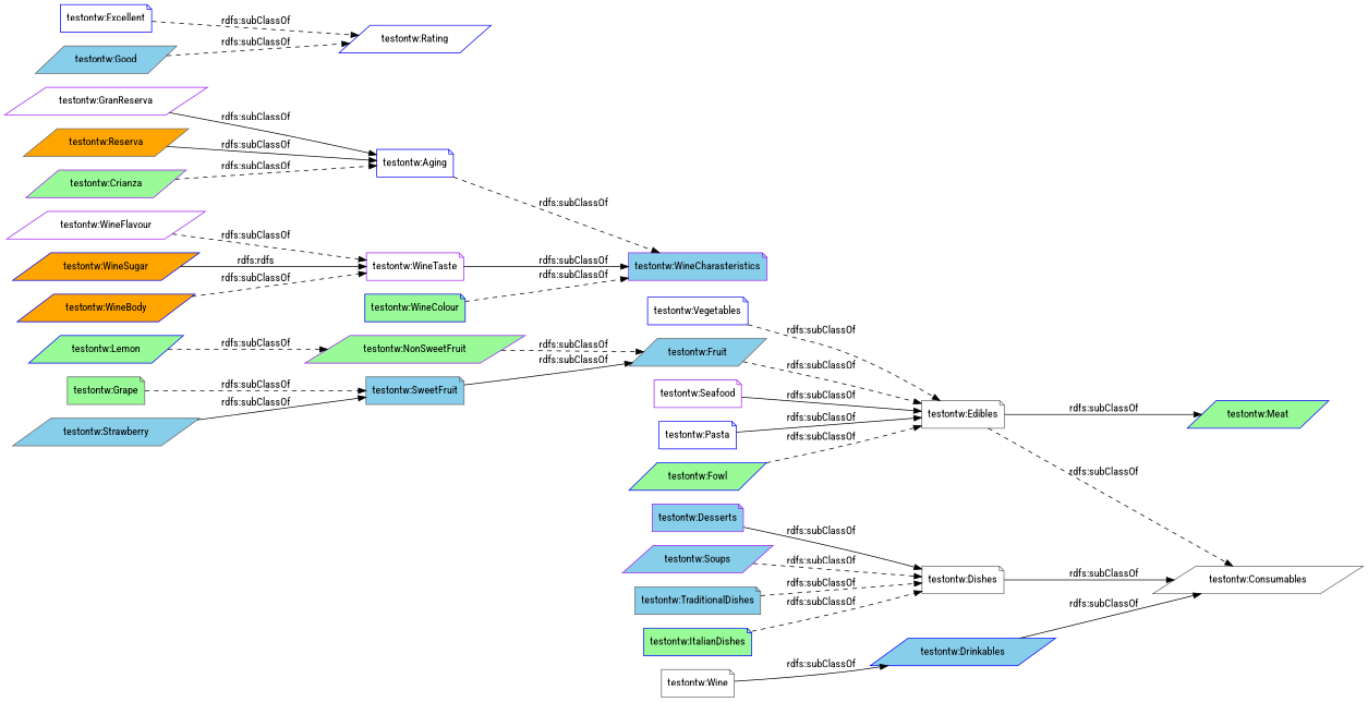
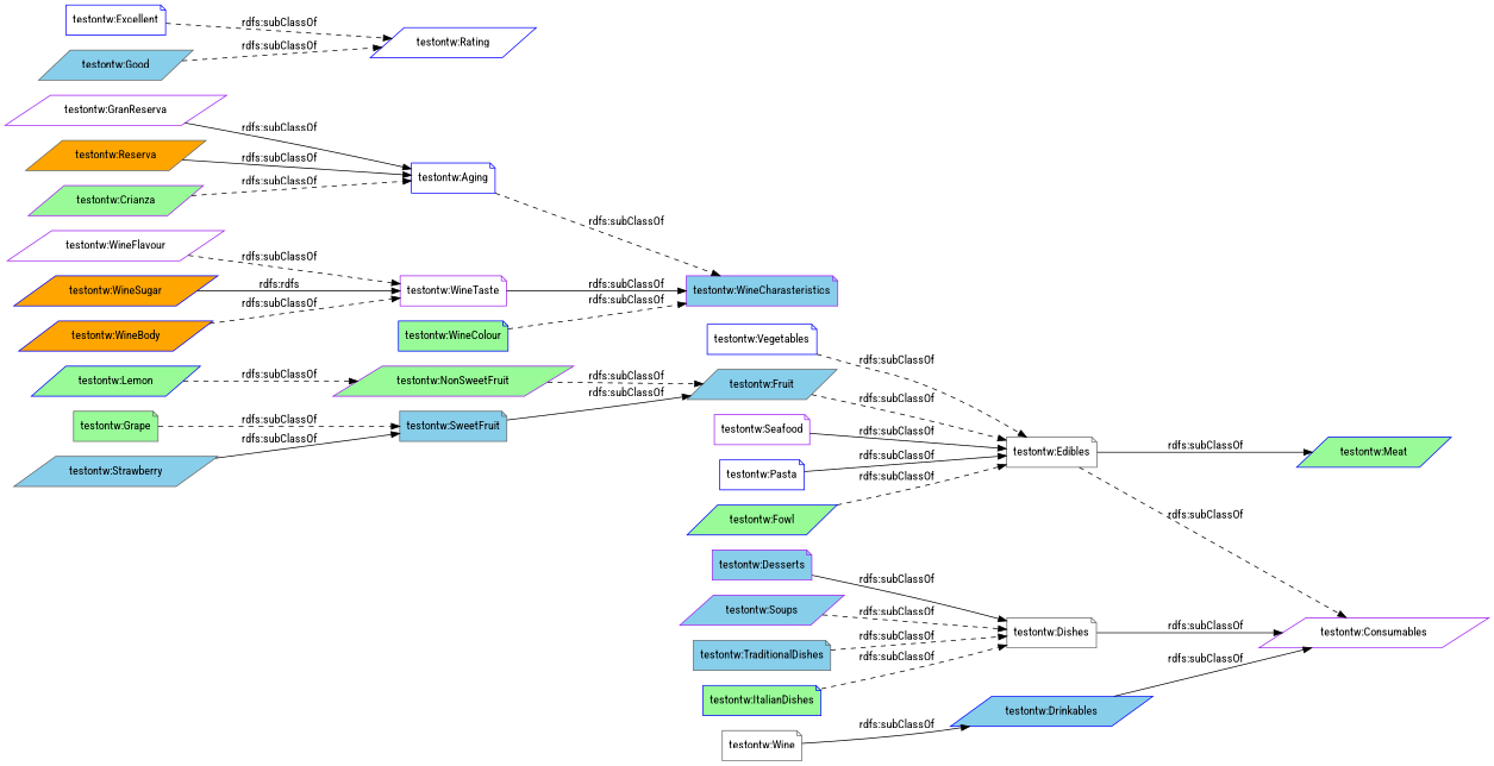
  digraph {
    fontname="Roboto Condensed"
    rankdir=LR
    node [color=blue fillcolor=white fontname="Roboto Condensed" shape=parallelogram style=filled]
    edge [fontname="Roboto Condensed" style=dashed]
    "testontw:Vegetables" [shape=note]
    "testontw:Edibles" [color=gray40 shape=note]
-   "testontw:Consumables" [color=gray40]
+   "testontw:Consumables" [color=purple]
    "testontw:Meat" [fillcolor=palegreen]
    "testontw:NonSweetFruit" [color=purple fillcolor=palegreen]
    "testontw:Fruit" [color=gray40 fillcolor=skyblue]
    "testontw:WineFlavour" [color=purple]
    "testontw:WineTaste" [color=purple shape=note]
    "testontw:WineCharasteristics" [color=purple fillcolor=skyblue shape=note]
    "testontw:GranReserva" [color=purple]
    "testontw:Aging" [shape=note]
    "testontw:Desserts" [color=purple fillcolor=skyblue shape=note]
    "testontw:Dishes" [color=gray40 shape=note]
    "testontw:WineColour" [fillcolor=palegreen shape=note]
    "testontw:Soups" [color=purple fillcolor=skyblue]
    "testontw:Seafood" [color=purple shape=note]
    "testontw:Excellent" [shape=note]
    "testontw:Rating"
    "testontw:SweetFruit" [color=gray40 fillcolor=skyblue shape=note]
    "testontw:Good" [color=gray40 fillcolor=skyblue]
    "testontw:Wine" [color=gray40 shape=note]
    "testontw:Drinkables" [fillcolor=skyblue]
    "testontw:Pasta" [shape=note]
    "testontw:Lemon" [fillcolor=palegreen]
    "testontw:TraditionalDishes" [color=gray40 fillcolor=skyblue shape=note]
    "testontw:Grape" [color=gray40 fillcolor=palegreen shape=note]
    "testontw:Reserva" [color=gray40 fillcolor=orange]
    "testontw:WineBody" [fillcolor=orange]
    "testontw:WineSugar" [fillcolor=orange]
    "testontw:Strawberry" [color=gray40 fillcolor=skyblue]
    "testontw:Crianza" [color=purple fillcolor=palegreen]
    "testontw:ItalianDishes" [fillcolor=palegreen shape=note]
    "testontw:Fowl" [fillcolor=palegreen]
    "testontw:Vegetables" -> "testontw:Edibles" [label="rdfs:subClassOf"]
    "testontw:Edibles" -> "testontw:Consumables" [label="rdfs:subClassOf"]
    "testontw:Edibles" -> "testontw:Meat" [label="rdfs:subClassOf" style=solid]
    "testontw:NonSweetFruit" -> "testontw:Fruit" [label="rdfs:subClassOf"]
    "testontw:Fruit" -> "testontw:Edibles" [label="rdfs:subClassOf"]
    "testontw:WineFlavour" -> "testontw:WineTaste" [label="rdfs:subClassOf"]
    "testontw:WineTaste" -> "testontw:WineCharasteristics" [label="rdfs:subClassOf" style=solid]
    "testontw:GranReserva" -> "testontw:Aging" [label="rdfs:subClassOf" style=solid]
    "testontw:Aging" -> "testontw:WineCharasteristics" [label="rdfs:subClassOf"]
    "testontw:Desserts" -> "testontw:Dishes" [label="rdfs:subClassOf" style=solid]
    "testontw:Dishes" -> "testontw:Consumables" [label="rdfs:subClassOf" style=solid]
    "testontw:WineColour" -> "testontw:WineCharasteristics" [label="rdfs:subClassOf"]
    "testontw:Soups" -> "testontw:Dishes" [label="rdfs:subClassOf"]
    "testontw:Seafood" -> "testontw:Edibles" [label="rdfs:subClassOf" style=solid]
    "testontw:Excellent" -> "testontw:Rating" [label="rdfs:subClassOf"]
    "testontw:SweetFruit" -> "testontw:Fruit" [label="rdfs:subClassOf" style=solid]
    "testontw:Good" -> "testontw:Rating" [label="rdfs:subClassOf"]
    "testontw:Wine" -> "testontw:Drinkables" [label="rdfs:subClassOf" style=solid]
    "testontw:Drinkables" -> "testontw:Consumables" [label="rdfs:subClassOf" style=solid]
    "testontw:Pasta" -> "testontw:Edibles" [label="rdfs:subClassOf" style=solid]
    "testontw:Lemon" -> "testontw:NonSweetFruit" [label="rdfs:subClassOf"]
    "testontw:TraditionalDishes" -> "testontw:Dishes" [label="rdfs:subClassOf"]
    "testontw:Grape" -> "testontw:SweetFruit" [label="rdfs:subClassOf"]
    "testontw:Reserva" -> "testontw:Aging" [label="rdfs:subClassOf" style=solid]
    "testontw:WineBody" -> "testontw:WineTaste" [label="rdfs:subClassOf"]
    "testontw:WineSugar" -> "testontw:WineTaste" [label="rdfs:rdfs" style=solid]
    "testontw:Strawberry" -> "testontw:SweetFruit" [label="rdfs:subClassOf" style=solid]
    "testontw:Crianza" -> "testontw:Aging" [label="rdfs:subClassOf"]
    "testontw:ItalianDishes" -> "testontw:Dishes" [label="rdfs:subClassOf"]
    "testontw:Fowl" -> "testontw:Edibles" [label="rdfs:subClassOf"]
  }
